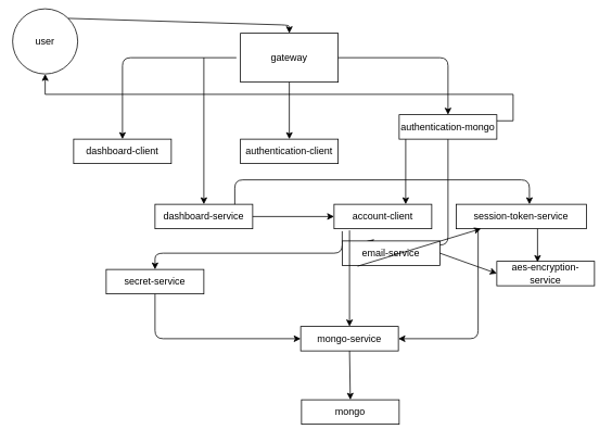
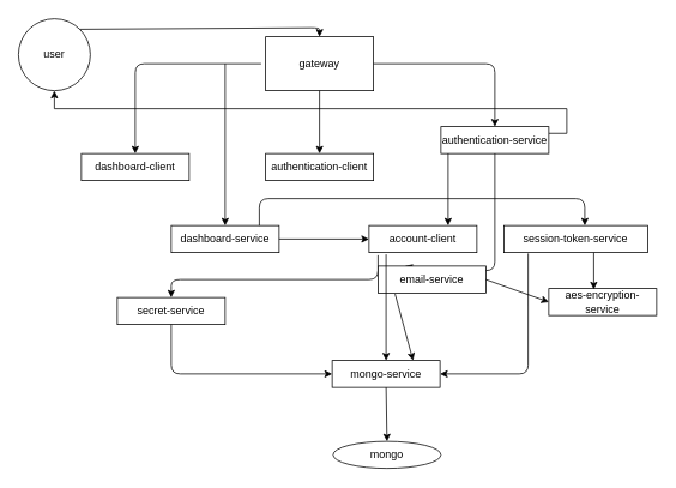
  <mxCell id="0" />
  <mxCell id="1" parent="0" />
  <mxCell id="2" value="gateway" style="rounded=0;whiteSpace=wrap;html=1;" parent="1" vertex="1"><mxGeometry x="295" y="40" width="120" height="60" as="geometry" /></mxCell>
  <mxCell id="3" value="" style="endArrow=classic;html=1;exitX=0.5;exitY=1;exitDx=0;exitDy=0;" parent="1" source="2" edge="1"><mxGeometry width="50" height="50" relative="1" as="geometry"><mxPoint x="300" y="170" as="sourcePoint" /><mxPoint x="355" y="170" as="targetPoint" /></mxGeometry></mxCell>
  <mxCell id="4" value="" style="endArrow=classic;html=1;" parent="1" edge="1"><mxGeometry width="50" height="50" relative="1" as="geometry"><mxPoint x="290" y="70" as="sourcePoint" /><mxPoint x="150" y="170" as="targetPoint" /><Array as="points"><mxPoint x="150" y="70" /></Array></mxGeometry></mxCell>
  <mxCell id="5" value="" style="endArrow=classic;html=1;" parent="1" target="7" edge="1"><mxGeometry width="50" height="50" relative="1" as="geometry"><mxPoint x="250" y="70" as="sourcePoint" /><mxPoint x="250" y="250" as="targetPoint" /></mxGeometry></mxCell>
  <mxCell id="6" value="dashboard-client" style="rounded=0;whiteSpace=wrap;html=1;" parent="1" vertex="1"><mxGeometry x="90" y="170" width="120" height="30" as="geometry" /></mxCell>
  <mxCell id="7" value="dashboard-service" style="rounded=0;whiteSpace=wrap;html=1;" parent="1" vertex="1"><mxGeometry x="190" y="250" width="120" height="30" as="geometry" /></mxCell>
  <mxCell id="8" value="authentication-client" style="rounded=0;whiteSpace=wrap;html=1;" parent="1" vertex="1"><mxGeometry x="295" y="170" width="120" height="30" as="geometry" /></mxCell>
  <mxCell id="9" value="" style="endArrow=classic;html=1;exitX=1;exitY=0.5;exitDx=0;exitDy=0;" parent="1" source="2" target="11" edge="1"><mxGeometry width="50" height="50" relative="1" as="geometry"><mxPoint x="90" y="320" as="sourcePoint" /><mxPoint x="550" y="170" as="targetPoint" /><Array as="points"><mxPoint x="550" y="70" /></Array></mxGeometry></mxCell>
  <mxCell id="10" style="edgeStyle=orthogonalEdgeStyle;rounded=0;orthogonalLoop=1;jettySize=auto;html=1;exitX=1;exitY=0.25;exitDx=0;exitDy=0;" parent="1" source="11" target="18" edge="1"><mxGeometry relative="1" as="geometry" /></mxCell>
- <mxCell id="11" value="authentication-mongo&lt;br&gt;" style="rounded=0;whiteSpace=wrap;html=1;" parent="1" vertex="1"><mxGeometry x="490" y="140" width="120" height="30" as="geometry" /></mxCell>
+ <mxCell id="11" value="authentication-service&lt;br&gt;" style="rounded=0;whiteSpace=wrap;html=1;" parent="1" vertex="1"><mxGeometry x="490" y="140" width="120" height="30" as="geometry" /></mxCell>
  <mxCell id="12" value="" style="endArrow=classic;html=1;exitX=0.067;exitY=1;exitDx=0;exitDy=0;exitPerimeter=0;" parent="1" source="11" edge="1"><mxGeometry width="50" height="50" relative="1" as="geometry"><mxPoint x="90" y="350" as="sourcePoint" /><mxPoint x="498" y="250" as="targetPoint" /></mxGeometry></mxCell>
  <mxCell id="13" value="" style="endArrow=classic;html=1;exitX=0.5;exitY=1;exitDx=0;exitDy=0;entryX=0.25;entryY=0;entryDx=0;entryDy=0;" parent="1" source="11" target="22" edge="1"><mxGeometry width="50" height="50" relative="1" as="geometry"><mxPoint x="90" y="350" as="sourcePoint" /><mxPoint x="550" y="320" as="targetPoint" /><Array as="points"><mxPoint x="550" y="300" /><mxPoint x="470" y="300" /></Array></mxGeometry></mxCell>
  <mxCell id="14" value="account-client" style="rounded=0;whiteSpace=wrap;html=1;" parent="1" vertex="1"><mxGeometry x="410" y="250" width="120" height="30" as="geometry" /></mxCell>
  <mxCell id="15" value="session-token-service" style="rounded=0;whiteSpace=wrap;html=1;" parent="1" vertex="1"><mxGeometry x="560" y="250" width="160" height="30" as="geometry" /></mxCell>
  <mxCell id="16" value="" style="endArrow=classic;html=1;entryX=0.563;entryY=0;entryDx=0;entryDy=0;entryPerimeter=0;exitX=0.817;exitY=0;exitDx=0;exitDy=0;exitPerimeter=0;" parent="1" source="7" target="15" edge="1"><mxGeometry width="50" height="50" relative="1" as="geometry"><mxPoint x="300" y="220" as="sourcePoint" /><mxPoint x="140" y="300" as="targetPoint" /><Array as="points"><mxPoint x="288" y="220" /><mxPoint x="650" y="220" /></Array></mxGeometry></mxCell>
  <mxCell id="17" value="" style="endArrow=classic;html=1;exitX=1;exitY=0.5;exitDx=0;exitDy=0;entryX=0;entryY=0.5;entryDx=0;entryDy=0;" parent="1" source="7" target="14" edge="1"><mxGeometry width="50" height="50" relative="1" as="geometry"><mxPoint x="90" y="400" as="sourcePoint" /><mxPoint x="140" y="350" as="targetPoint" /></mxGeometry></mxCell>
- <mxCell id="18" value="user" style="ellipse;whiteSpace=wrap;html=1;aspect=fixed;" parent="1" vertex="1"><mxGeometry x="15" y="10" width="80" height="80" as="geometry" /></mxCell>
+ <mxCell id="18" value="user" style="ellipse;whiteSpace=wrap;html=1;aspect=fixed;" parent="1" vertex="1"><mxGeometry x="20" y="20" width="80" height="80" as="geometry" /></mxCell>
  <mxCell id="19" value="" style="endArrow=classic;html=1;exitX=1;exitY=0;exitDx=0;exitDy=0;entryX=0.5;entryY=0;entryDx=0;entryDy=0;" parent="1" source="18" target="2" edge="1"><mxGeometry width="50" height="50" relative="1" as="geometry"><mxPoint x="20" y="480" as="sourcePoint" /><mxPoint x="70" y="430" as="targetPoint" /><Array as="points"><mxPoint x="355" y="30" /></Array></mxGeometry></mxCell>
  <mxCell id="20" value="" style="endArrow=classic;html=1;" parent="1" edge="1"><mxGeometry width="50" height="50" relative="1" as="geometry"><mxPoint x="420" y="283" as="sourcePoint" /><mxPoint x="190" y="330" as="targetPoint" /><Array as="points"><mxPoint x="420" y="310" /><mxPoint x="190" y="310" /></Array></mxGeometry></mxCell>
  <mxCell id="21" value="secret-service" style="rounded=0;whiteSpace=wrap;html=1;" parent="1" vertex="1"><mxGeometry x="130" y="330" width="120" height="30" as="geometry" /></mxCell>
  <mxCell id="22" value="email-service" style="rounded=0;whiteSpace=wrap;html=1;" parent="1" vertex="1"><mxGeometry x="420" y="295" width="120" height="30" as="geometry" /></mxCell>
  <mxCell id="23" value="aes-encryption-service" style="rounded=0;whiteSpace=wrap;html=1;" parent="1" vertex="1"><mxGeometry x="610" y="320" width="120" height="30" as="geometry" /></mxCell>
  <mxCell id="24" value="" style="endArrow=classic;html=1;exitX=1;exitY=0.5;exitDx=0;exitDy=0;entryX=0;entryY=0.5;entryDx=0;entryDy=0;" parent="1" source="22" target="23" edge="1"><mxGeometry width="50" height="50" relative="1" as="geometry"><mxPoint x="560" y="380" as="sourcePoint" /><mxPoint x="610" y="330" as="targetPoint" /></mxGeometry></mxCell>
  <mxCell id="25" value="" style="endArrow=classic;html=1;entryX=0.417;entryY=0.033;entryDx=0;entryDy=0;entryPerimeter=0;" parent="1" target="23" edge="1"><mxGeometry width="50" height="50" relative="1" as="geometry"><mxPoint x="660" y="280" as="sourcePoint" /><mxPoint x="700" y="280" as="targetPoint" /></mxGeometry></mxCell>
  <mxCell id="26" value="" style="endArrow=classic;html=1;exitX=0.158;exitY=1.067;exitDx=0;exitDy=0;exitPerimeter=0;" parent="1" source="14" target="27" edge="1"><mxGeometry width="50" height="50" relative="1" as="geometry"><mxPoint x="430" y="330" as="sourcePoint" /><mxPoint x="429" y="430" as="targetPoint" /></mxGeometry></mxCell>
  <mxCell id="27" value="mongo-service&lt;br&gt;" style="rounded=0;whiteSpace=wrap;html=1;" parent="1" vertex="1"><mxGeometry x="369" y="400" width="120" height="30" as="geometry" /></mxCell>
  <mxCell id="28" value="" style="endArrow=classic;html=1;exitX=0.5;exitY=1;exitDx=0;exitDy=0;entryX=0;entryY=0.5;entryDx=0;entryDy=0;" parent="1" source="21" target="27" edge="1"><mxGeometry width="50" height="50" relative="1" as="geometry"><mxPoint x="20" y="500" as="sourcePoint" /><mxPoint x="70" y="450" as="targetPoint" /><Array as="points"><mxPoint x="190" y="415" /></Array></mxGeometry></mxCell>
- <mxCell id="29" value="" style="endArrow=classic;html=1;exitX=0.158;exitY=1.033;exitDx=0;exitDy=0;exitPerimeter=0;" parent="1" source="22" target="15" edge="1"><mxGeometry width="50" height="50" relative="1" as="geometry"><mxPoint x="459" y="360" as="sourcePoint" /><mxPoint x="70" y="450" as="targetPoint" /></mxGeometry></mxCell>
+ <mxCell id="29" value="" style="endArrow=classic;html=1;entryX=0.75;entryY=0;entryDx=0;entryDy=0;exitX=0.158;exitY=1.033;exitDx=0;exitDy=0;exitPerimeter=0;" parent="1" source="22" target="27" edge="1"><mxGeometry width="50" height="50" relative="1" as="geometry"><mxPoint x="459" y="360" as="sourcePoint" /><mxPoint x="70" y="450" as="targetPoint" /></mxGeometry></mxCell>
  <mxCell id="30" value="" style="endArrow=classic;html=1;exitX=0.169;exitY=1.033;exitDx=0;exitDy=0;exitPerimeter=0;entryX=1;entryY=0.5;entryDx=0;entryDy=0;" parent="1" source="15" target="27" edge="1"><mxGeometry width="50" height="50" relative="1" as="geometry"><mxPoint x="20" y="500" as="sourcePoint" /><mxPoint x="70" y="450" as="targetPoint" /><Array as="points"><mxPoint x="587" y="415" /></Array></mxGeometry></mxCell>
- <mxCell id="31" value="mongo" style="rounded=0;whiteSpace=wrap;html=1;" parent="1" vertex="1"><mxGeometry x="370" y="490" width="120" height="30" as="geometry" /></mxCell>
+ <mxCell id="31" value="mongo" style="ellipse;whiteSpace=wrap;html=1;" parent="1" vertex="1"><mxGeometry x="370" y="490" width="120" height="30" as="geometry" /></mxCell>
  <mxCell id="32" value="" style="endArrow=classic;html=1;entryX=0.5;entryY=0;entryDx=0;entryDy=0;exitX=0.5;exitY=1;exitDx=0;exitDy=0;" parent="1" source="27" target="31" edge="1"><mxGeometry width="50" height="50" relative="1" as="geometry"><mxPoint x="20" y="620" as="sourcePoint" /><mxPoint x="70" y="570" as="targetPoint" /></mxGeometry></mxCell>
